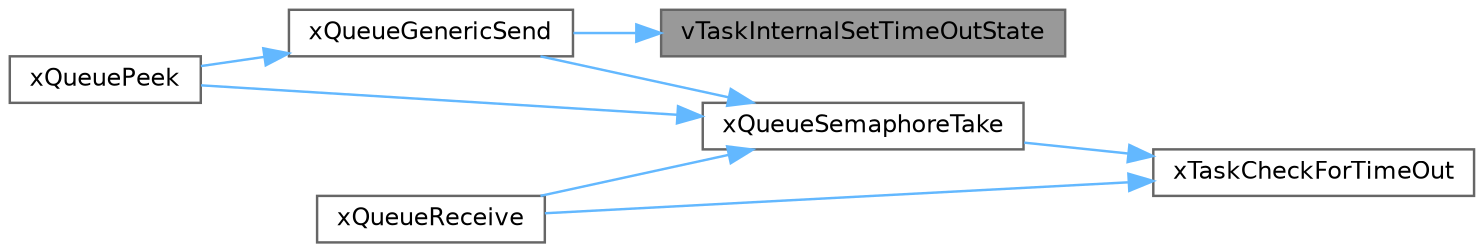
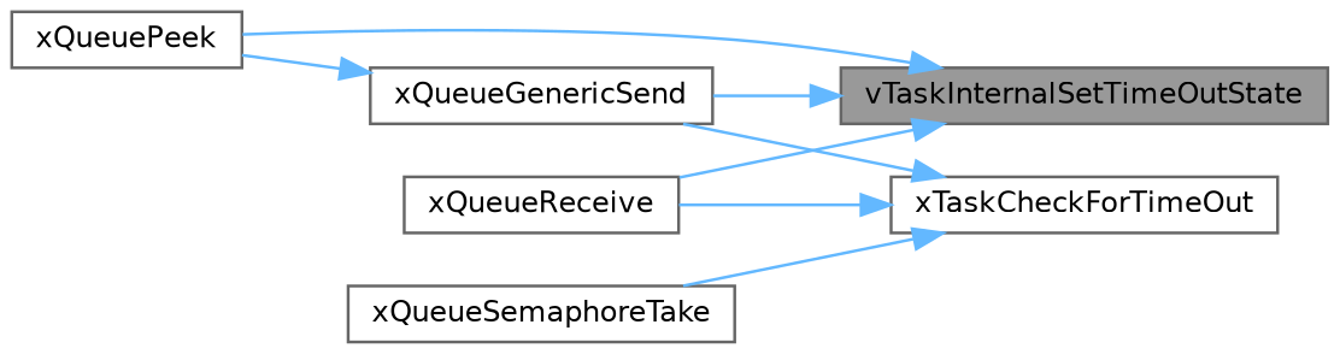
  digraph {
    rankdir=RL
    node [color=grey40 fillcolor=white fontname=Helvetica fontsize=10 shape=box style=filled]
    edge [color=steelblue1 dir=back fontname=Helvetica fontsize=10 labelfontname=Helvetica labelfontsize=10 style=solid]
    n1 [color=gray40 fillcolor=grey60 fontcolor=black height=0.2 label=vTaskInternalSetTimeOutState width=0.4]
    n2 [height=0.2 label=xQueueGenericSend width=0.4]
    n3 [height=0.2 label=xQueuePeek width=0.4]
    n4 [height=0.2 label=xQueueReceive width=0.4]
    n5 [height=0.2 label=xQueueSemaphoreTake width=0.4]
    n6 [height=0.2 label=xTaskCheckForTimeOut width=0.4]
    n1 -> n2
-   n5 -> n3
-   n5 -> n4
+   n1 -> n3
+   n1 -> n4
    n2 -> n3
-   n5 -> n2
+   n6 -> n2
    n6 -> n4
    n6 -> n5
  }
